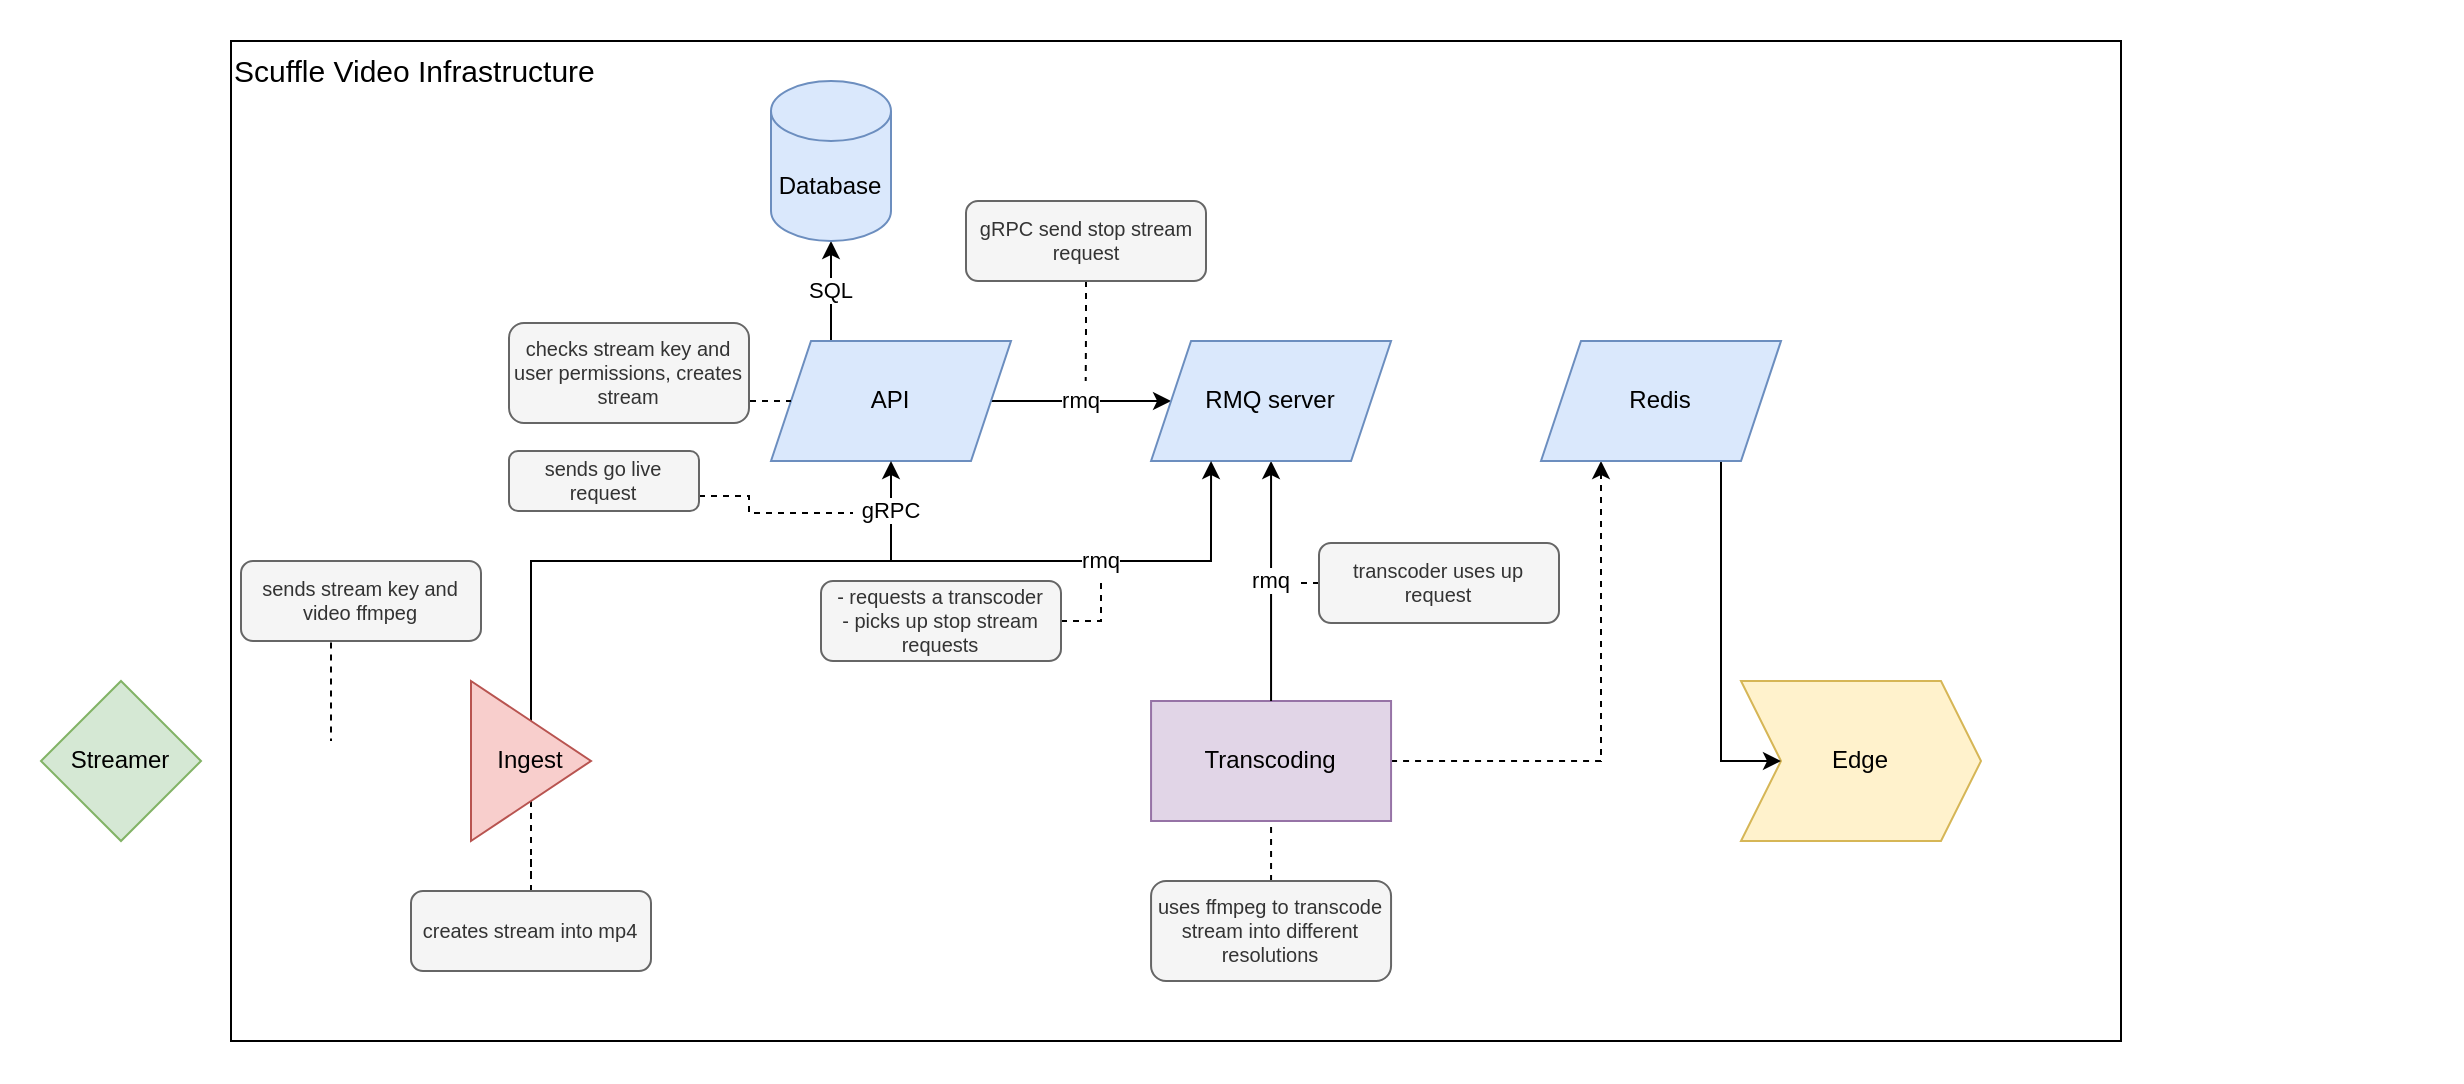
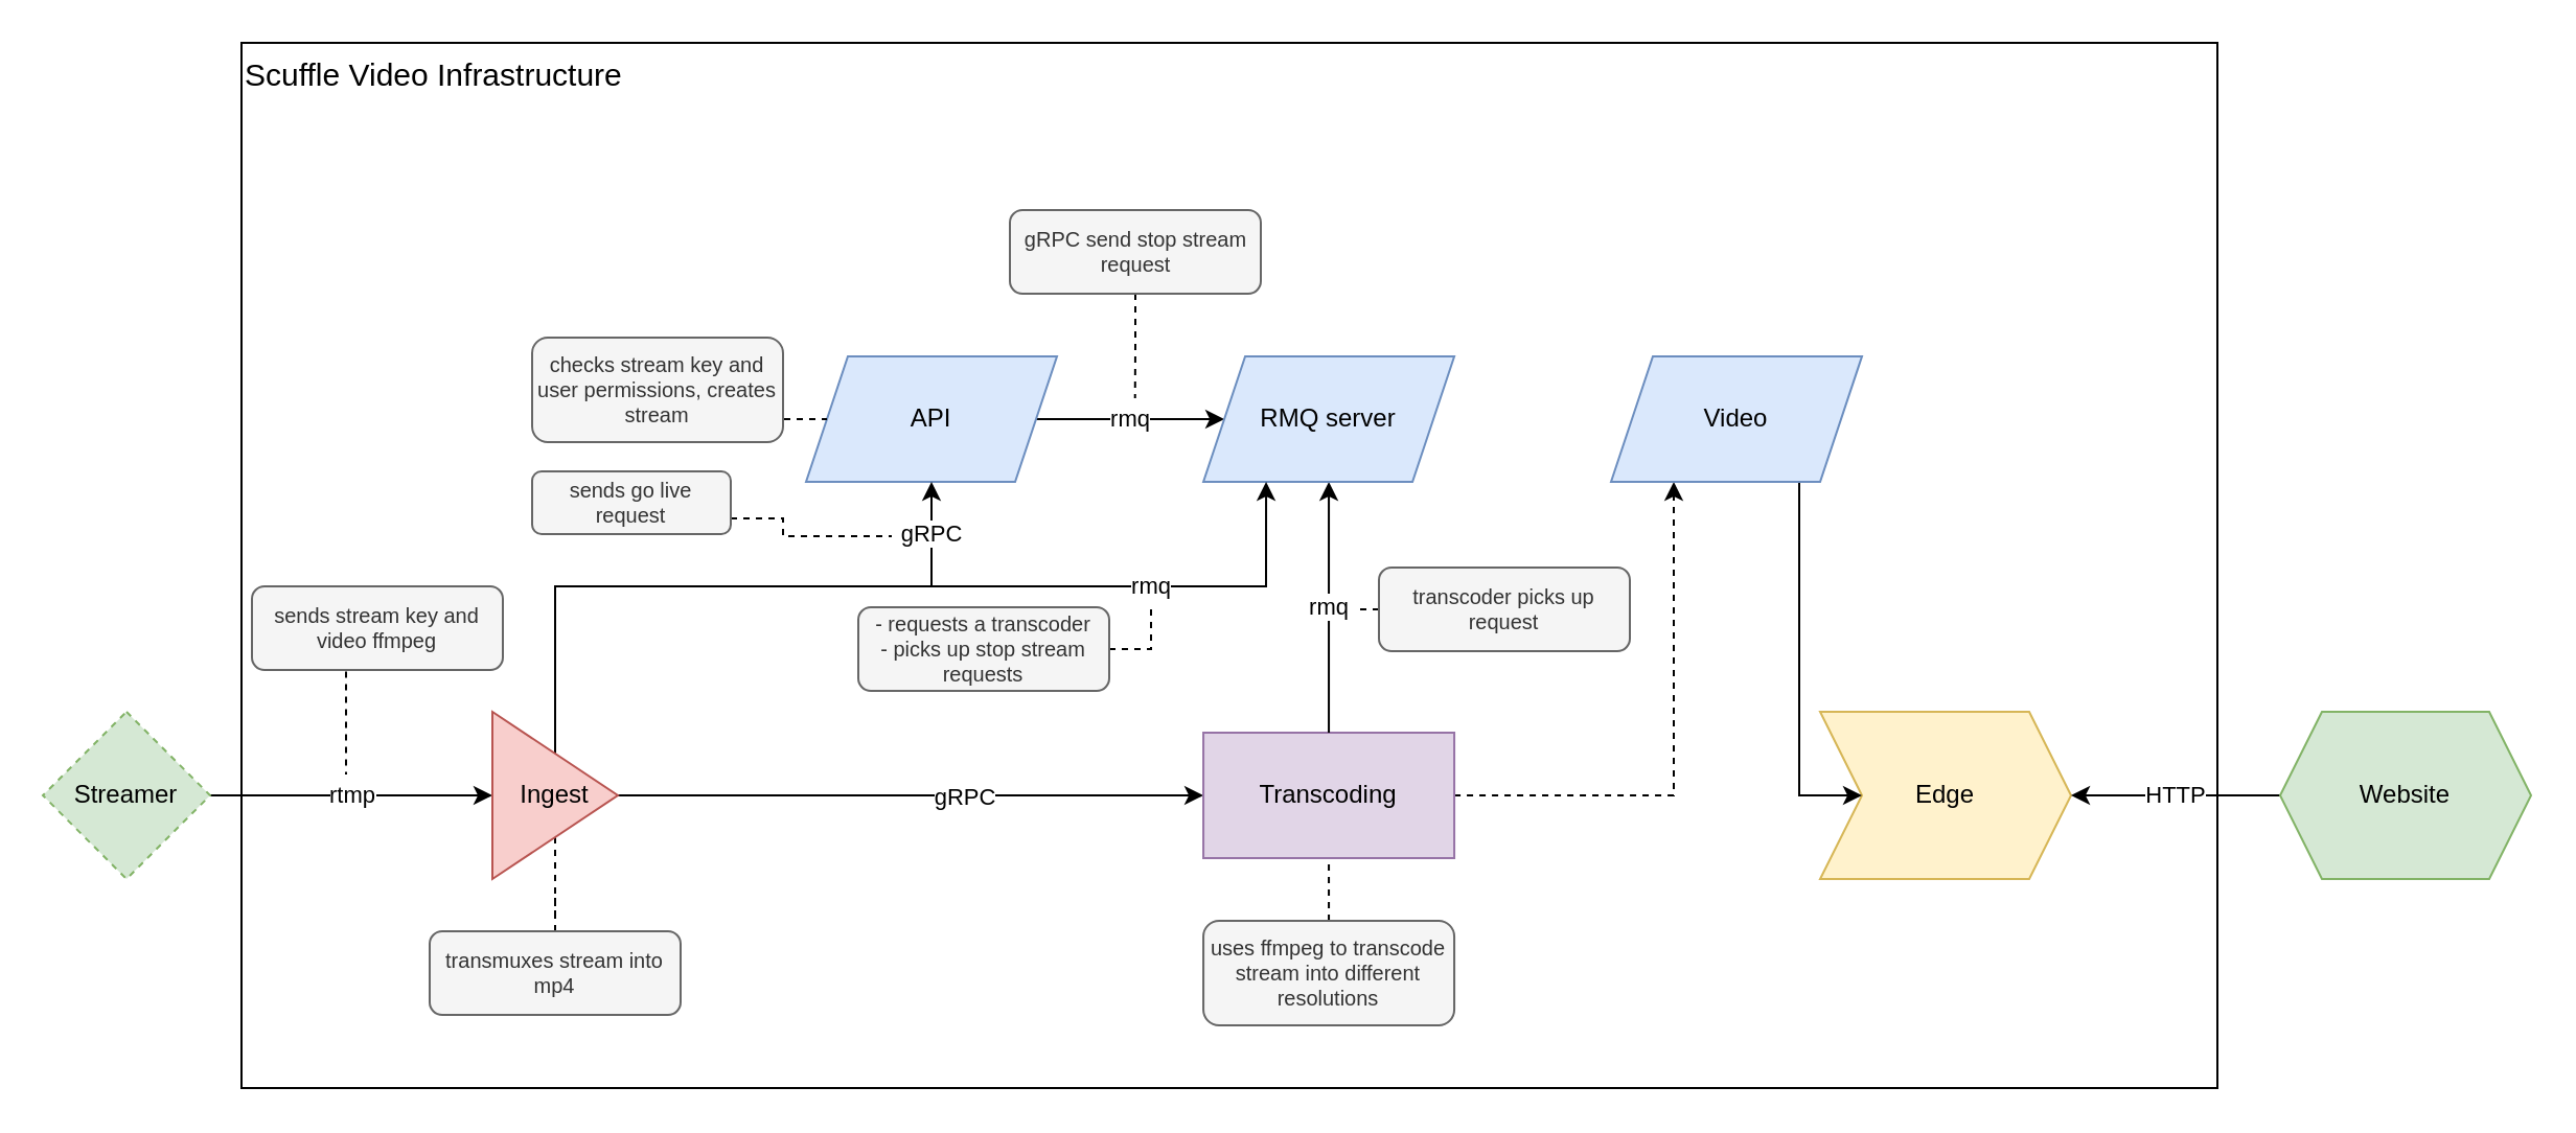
  <mxCell id="0" />
  <mxCell id="1" parent="0" />
  <mxCell id="2" value="Scuffle Video Infrastructure" style="rounded=0;whiteSpace=wrap;html=1;glass=0;fillColor=none;align=left;verticalAlign=top;fontSize=15;shadow=0;strokeColor=#000000;movable=0;resizable=0;rotatable=0;deletable=0;editable=0;locked=1;connectable=0;" parent="1" vertex="1"><mxGeometry x="115" y="20" width="945" height="500" as="geometry" /></mxCell>
- <mxCell id="4" value="Streamer" style="rhombus;whiteSpace=wrap;html=1;fillColor=#d5e8d4;strokeColor=#82b366;" parent="1" vertex="1"><mxGeometry x="20" y="340" width="80" height="80" as="geometry" /></mxCell>
+ <mxCell id="3" value="rtmp" style="edgeStyle=orthogonalEdgeStyle;rounded=0;orthogonalLoop=1;jettySize=auto;html=1;exitX=1;exitY=0.5;exitDx=0;exitDy=0;" parent="1" source="4" target="9" edge="1"><mxGeometry relative="1" as="geometry"><mxPoint x="100" y="370" as="sourcePoint" /></mxGeometry></mxCell>
+ <mxCell id="4" value="Streamer" style="rhombus;whiteSpace=wrap;html=1;fillColor=#d5e8d4;strokeColor=#82b366;dashed=1;" parent="1" vertex="1"><mxGeometry x="20" y="340" width="80" height="80" as="geometry" /></mxCell>
+ <mxCell id="5" style="edgeStyle=orthogonalEdgeStyle;rounded=0;orthogonalLoop=1;jettySize=auto;html=1;exitX=1;exitY=0.5;exitDx=0;exitDy=0;entryX=0;entryY=0.5;entryDx=0;entryDy=0;" parent="1" source="9" target="18" edge="1"><mxGeometry relative="1" as="geometry" /></mxCell>
+ <mxCell id="6" value="gRPC" style="edgeLabel;html=1;align=center;verticalAlign=middle;resizable=0;points=[];" parent="5" vertex="1" connectable="0"><mxGeometry x="0.176" relative="1" as="geometry"><mxPoint as="offset" /></mxGeometry></mxCell>
  <mxCell id="7" style="edgeStyle=orthogonalEdgeStyle;rounded=0;orthogonalLoop=1;jettySize=auto;html=1;exitX=0.5;exitY=1;exitDx=0;exitDy=0;entryX=0.5;entryY=0;entryDx=0;entryDy=0;dashed=1;endArrow=none;endFill=0;" parent="1" source="9" target="21" edge="1"><mxGeometry relative="1" as="geometry" /></mxCell>
  <mxCell id="8" style="edgeStyle=orthogonalEdgeStyle;rounded=0;orthogonalLoop=1;jettySize=auto;html=1;exitX=0.5;exitY=0;exitDx=0;exitDy=0;endArrow=none;endFill=0;" parent="1" source="9" edge="1"><mxGeometry relative="1" as="geometry"><mxPoint x="450" y="280" as="targetPoint" /><Array as="points"><mxPoint x="265" y="280" /></Array></mxGeometry></mxCell>
  <mxCell id="9" value="Ingest" style="triangle;whiteSpace=wrap;html=1;labelPosition=center;verticalLabelPosition=middle;align=center;verticalAlign=middle;labelBackgroundColor=none;fillColor=#f8cecc;strokeColor=#b85450;" parent="1" vertex="1"><mxGeometry x="235" y="340" width="60" height="80" as="geometry" /></mxCell>
  <mxCell id="10" style="edgeStyle=orthogonalEdgeStyle;rounded=0;orthogonalLoop=1;jettySize=auto;html=1;exitX=0.374;exitY=1.02;exitDx=0;exitDy=0;dashed=1;endArrow=none;endFill=0;exitPerimeter=0;" parent="1" source="11" edge="1"><mxGeometry relative="1" as="geometry"><mxPoint x="165" y="370" as="targetPoint" /><Array as="points"><mxPoint x="165" y="370" /></Array></mxGeometry></mxCell>
  <mxCell id="11" value="&lt;font style=&quot;font-size: 10px;&quot;&gt;sends stream key and video ffmpeg&lt;br style=&quot;font-size: 10px;&quot;&gt;&lt;/font&gt;" style="rounded=1;whiteSpace=wrap;html=1;align=center;verticalAlign=middle;fillColor=#f5f5f5;fontColor=#333333;strokeColor=#666666;fontSize=10;" parent="1" vertex="1"><mxGeometry x="120" y="280" width="120" height="40" as="geometry" /></mxCell>
- <mxCell id="12" value="SQL" style="edgeStyle=orthogonalEdgeStyle;rounded=0;orthogonalLoop=1;jettySize=auto;html=1;exitX=0.25;exitY=0;exitDx=0;exitDy=0;entryX=0.5;entryY=1;entryDx=0;entryDy=0;entryPerimeter=0;" parent="1" source="14" target="32" edge="1"><mxGeometry relative="1" as="geometry" /></mxCell>
  <mxCell id="13" value="rmq" style="edgeStyle=orthogonalEdgeStyle;rounded=0;orthogonalLoop=1;jettySize=auto;html=1;exitX=1;exitY=0.5;exitDx=0;exitDy=0;entryX=0;entryY=0.5;entryDx=0;entryDy=0;" parent="1" source="14" target="23" edge="1"><mxGeometry relative="1" as="geometry" /></mxCell>
  <mxCell id="14" value="API" style="shape=parallelogram;perimeter=parallelogramPerimeter;whiteSpace=wrap;html=1;fixedSize=1;fillColor=#dae8fc;strokeColor=#6c8ebf;" parent="1" vertex="1"><mxGeometry x="385" y="170" width="120" height="60" as="geometry" /></mxCell>
  <mxCell id="15" style="edgeStyle=orthogonalEdgeStyle;rounded=0;orthogonalLoop=1;jettySize=auto;html=1;exitX=1;exitY=0.75;exitDx=0;exitDy=0;endArrow=none;endFill=0;dashed=1;entryX=0;entryY=0.5;entryDx=0;entryDy=0;" parent="1" source="16" target="14" edge="1"><mxGeometry relative="1" as="geometry"><mxPoint x="370" y="200" as="targetPoint" /><mxPoint x="340" y="155" as="sourcePoint" /><Array as="points"><mxPoint x="330" y="200" /></Array></mxGeometry></mxCell>
  <mxCell id="16" value="checks stream key and user permissions, creates stream" style="rounded=1;whiteSpace=wrap;html=1;align=center;verticalAlign=middle;fillColor=#f5f5f5;fontColor=#333333;strokeColor=#666666;fontSize=10;" parent="1" vertex="1"><mxGeometry x="254" y="161" width="120" height="50" as="geometry" /></mxCell>
  <mxCell id="17" style="edgeStyle=orthogonalEdgeStyle;rounded=0;orthogonalLoop=1;jettySize=auto;html=1;exitX=1;exitY=0.5;exitDx=0;exitDy=0;entryX=0.25;entryY=1;entryDx=0;entryDy=0;dashed=1;" parent="1" source="18" target="39" edge="1"><mxGeometry relative="1" as="geometry"><Array as="points"><mxPoint x="800" y="380" /></Array></mxGeometry></mxCell>
  <mxCell id="18" value="&lt;div&gt;Transcoding&lt;/div&gt;" style="rounded=0;whiteSpace=wrap;html=1;fillColor=#e1d5e7;strokeColor=#9673a6;" parent="1" vertex="1"><mxGeometry x="575.03" y="350" width="120" height="60" as="geometry" /></mxCell>
  <mxCell id="19" style="edgeStyle=orthogonalEdgeStyle;rounded=0;orthogonalLoop=1;jettySize=auto;html=1;exitX=0.5;exitY=0;exitDx=0;exitDy=0;entryX=0.5;entryY=1;entryDx=0;entryDy=0;dashed=1;endArrow=none;endFill=0;" parent="1" source="20" target="18" edge="1"><mxGeometry relative="1" as="geometry" /></mxCell>
  <mxCell id="20" value="&lt;font style=&quot;font-size: 10px;&quot;&gt;uses ffmpeg to transcode stream into different resolutions&lt;br style=&quot;font-size: 10px;&quot;&gt;&lt;/font&gt;" style="rounded=1;whiteSpace=wrap;html=1;align=center;verticalAlign=middle;fillColor=#f5f5f5;fontColor=#333333;strokeColor=#666666;fontSize=10;" parent="1" vertex="1"><mxGeometry x="575.03" y="440" width="120" height="50" as="geometry" /></mxCell>
- <mxCell id="21" value="&lt;font style=&quot;font-size: 10px;&quot;&gt;creates stream into mp4&lt;br style=&quot;font-size: 10px;&quot;&gt;&lt;/font&gt;" style="rounded=1;whiteSpace=wrap;html=1;align=center;verticalAlign=middle;fillColor=#f5f5f5;fontColor=#333333;strokeColor=#666666;fontSize=10;" parent="1" vertex="1"><mxGeometry x="205" y="445" width="120" height="40" as="geometry" /></mxCell>
+ <mxCell id="21" value="&lt;font style=&quot;font-size: 10px;&quot;&gt;transmuxes stream into mp4&lt;br style=&quot;font-size: 10px;&quot;&gt;&lt;/font&gt;" style="rounded=1;whiteSpace=wrap;html=1;align=center;verticalAlign=middle;fillColor=#f5f5f5;fontColor=#333333;strokeColor=#666666;fontSize=10;" parent="1" vertex="1"><mxGeometry x="205" y="445" width="120" height="40" as="geometry" /></mxCell>
  <mxCell id="22" value="rmq" style="edgeStyle=orthogonalEdgeStyle;rounded=0;orthogonalLoop=1;jettySize=auto;html=1;exitX=0.5;exitY=0;exitDx=0;exitDy=0;entryX=0.5;entryY=1;entryDx=0;entryDy=0;" parent="1" source="18" target="23" edge="1"><mxGeometry relative="1" as="geometry"><mxPoint x="635.03" y="280" as="sourcePoint" /><mxPoint x="675.03" y="290" as="targetPoint" /><Array as="points" /></mxGeometry></mxCell>
  <mxCell id="23" value="RMQ server" style="shape=parallelogram;perimeter=parallelogramPerimeter;whiteSpace=wrap;html=1;fixedSize=1;fillColor=#dae8fc;strokeColor=#6c8ebf;" parent="1" vertex="1"><mxGeometry x="575.03" y="170" width="120" height="60" as="geometry" /></mxCell>
  <mxCell id="24" value="rmq" style="edgeStyle=none;orthogonalLoop=1;jettySize=auto;html=1;rounded=0;entryX=0.25;entryY=1;entryDx=0;entryDy=0;" parent="1" target="23" edge="1"><mxGeometry width="80" relative="1" as="geometry"><mxPoint x="445" y="280" as="sourcePoint" /><mxPoint x="525" y="280" as="targetPoint" /><Array as="points"><mxPoint x="605" y="280" /></Array></mxGeometry></mxCell>
  <mxCell id="25" style="edgeStyle=orthogonalEdgeStyle;rounded=0;orthogonalLoop=1;jettySize=auto;html=1;dashed=1;endArrow=none;endFill=0;exitX=1;exitY=0.5;exitDx=0;exitDy=0;" parent="1" source="26" edge="1"><mxGeometry relative="1" as="geometry"><mxPoint x="550" y="290" as="targetPoint" /><mxPoint x="540" y="310" as="sourcePoint" /><Array as="points"><mxPoint x="550" y="310" /></Array></mxGeometry></mxCell>
  <mxCell id="26" value="- requests a transcoder&lt;br&gt;- picks up stop stream requests" style="rounded=1;whiteSpace=wrap;html=1;align=center;verticalAlign=middle;fillColor=#f5f5f5;fontColor=#333333;strokeColor=#666666;fontSize=10;" parent="1" vertex="1"><mxGeometry x="410" y="290" width="120" height="40" as="geometry" /></mxCell>
  <mxCell id="27" style="edgeStyle=orthogonalEdgeStyle;rounded=0;orthogonalLoop=1;jettySize=auto;html=1;exitX=0;exitY=0.5;exitDx=0;exitDy=0;endArrow=none;endFill=0;dashed=1;" parent="1" source="28" edge="1"><mxGeometry relative="1" as="geometry"><mxPoint x="649" y="290.933" as="targetPoint" /></mxGeometry></mxCell>
- <mxCell id="28" value="transcoder uses up request" style="rounded=1;whiteSpace=wrap;html=1;align=center;verticalAlign=middle;fillColor=#f5f5f5;fontColor=#333333;strokeColor=#666666;fontSize=10;" parent="1" vertex="1"><mxGeometry x="659" y="271" width="120" height="40" as="geometry" /></mxCell>
+ <mxCell id="28" value="transcoder picks up request" style="rounded=1;whiteSpace=wrap;html=1;align=center;verticalAlign=middle;fillColor=#f5f5f5;fontColor=#333333;strokeColor=#666666;fontSize=10;" parent="1" vertex="1"><mxGeometry x="659" y="271" width="120" height="40" as="geometry" /></mxCell>
  <mxCell id="29" value="Edge" style="shape=step;perimeter=stepPerimeter;whiteSpace=wrap;html=1;fixedSize=1;fillColor=#fff2cc;strokeColor=#d6b656;" parent="1" vertex="1"><mxGeometry x="870" y="340" width="120" height="80" as="geometry" /></mxCell>
- <mxCell id="32" value="Database" style="shape=cylinder3;whiteSpace=wrap;html=1;boundedLbl=1;backgroundOutline=1;size=15;fillColor=#dae8fc;strokeColor=#6c8ebf;" parent="1" vertex="1"><mxGeometry x="385" y="40" width="60" height="80" as="geometry" /></mxCell>
+ <mxCell id="30" value="HTTP" style="edgeStyle=orthogonalEdgeStyle;rounded=0;orthogonalLoop=1;jettySize=auto;html=1;exitX=0;exitY=0.5;exitDx=0;exitDy=0;entryX=1;entryY=0.5;entryDx=0;entryDy=0;" parent="1" source="31" target="29" edge="1"><mxGeometry relative="1" as="geometry" /></mxCell>
+ <mxCell id="31" value="Website" style="shape=hexagon;perimeter=hexagonPerimeter2;whiteSpace=wrap;html=1;fixedSize=1;fillColor=#d5e8d4;strokeColor=#82b366;" parent="1" vertex="1"><mxGeometry x="1090" y="340" width="120" height="80" as="geometry" /></mxCell>
  <mxCell id="33" value="gRPC" style="edgeStyle=none;orthogonalLoop=1;jettySize=auto;html=1;rounded=0;entryX=0.5;entryY=1;entryDx=0;entryDy=0;" parent="1" target="14" edge="1"><mxGeometry width="80" relative="1" as="geometry"><mxPoint x="445" y="280" as="sourcePoint" /><mxPoint x="530" y="240" as="targetPoint" /><Array as="points" /></mxGeometry></mxCell>
  <mxCell id="34" style="edgeStyle=orthogonalEdgeStyle;rounded=0;orthogonalLoop=1;jettySize=auto;html=1;exitX=1;exitY=0.75;exitDx=0;exitDy=0;endArrow=none;endFill=0;dashed=1;" parent="1" source="35" edge="1"><mxGeometry relative="1" as="geometry"><mxPoint x="426" y="256" as="targetPoint" /><mxPoint x="266" y="176" as="sourcePoint" /><Array as="points"><mxPoint x="374" y="256" /></Array></mxGeometry></mxCell>
  <mxCell id="35" value="sends go live request" style="rounded=1;whiteSpace=wrap;html=1;align=center;verticalAlign=middle;fillColor=#f5f5f5;fontColor=#333333;strokeColor=#666666;fontSize=10;" parent="1" vertex="1"><mxGeometry x="254" y="225" width="95" height="30" as="geometry" /></mxCell>
  <mxCell id="36" style="edgeStyle=orthogonalEdgeStyle;rounded=0;orthogonalLoop=1;jettySize=auto;html=1;exitX=0.5;exitY=1;exitDx=0;exitDy=0;dashed=1;endArrow=none;endFill=0;" parent="1" source="37" edge="1"><mxGeometry relative="1" as="geometry"><mxPoint x="542.357" y="190" as="targetPoint" /></mxGeometry></mxCell>
  <mxCell id="37" value="gRPC send stop stream request" style="rounded=1;whiteSpace=wrap;html=1;align=center;verticalAlign=middle;fillColor=#f5f5f5;fontColor=#333333;strokeColor=#666666;fontSize=10;" parent="1" vertex="1"><mxGeometry x="482.5" y="100" width="120" height="40" as="geometry" /></mxCell>
  <mxCell id="38" style="edgeStyle=orthogonalEdgeStyle;rounded=0;orthogonalLoop=1;jettySize=auto;html=1;exitX=0.75;exitY=1;exitDx=0;exitDy=0;entryX=0;entryY=0.5;entryDx=0;entryDy=0;" parent="1" source="39" target="29" edge="1"><mxGeometry relative="1" as="geometry"><Array as="points"><mxPoint x="860" y="380" /></Array></mxGeometry></mxCell>
- <mxCell id="39" value="Redis" style="shape=parallelogram;perimeter=parallelogramPerimeter;whiteSpace=wrap;html=1;fixedSize=1;fillColor=#dae8fc;strokeColor=#6c8ebf;" parent="1" vertex="1"><mxGeometry x="770" y="170" width="120" height="60" as="geometry" /></mxCell>
+ <mxCell id="39" value="Video" style="shape=parallelogram;perimeter=parallelogramPerimeter;whiteSpace=wrap;html=1;fixedSize=1;fillColor=#dae8fc;strokeColor=#6c8ebf;" parent="1" vertex="1"><mxGeometry x="770" y="170" width="120" height="60" as="geometry" /></mxCell>
